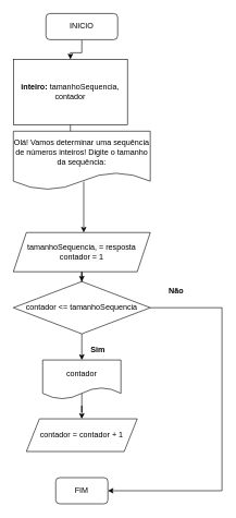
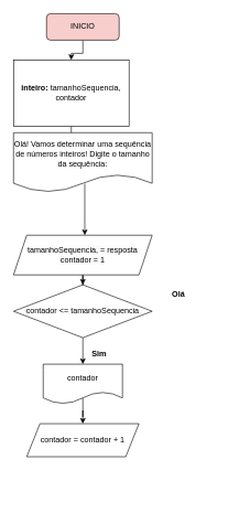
  <mxCell id="0" />
  <mxCell id="1" parent="0" />
  <mxCell id="2" value="" style="edgeStyle=orthogonalEdgeStyle;rounded=0;orthogonalLoop=1;jettySize=auto;html=1;" parent="1" source="3" target="5" edge="1"><mxGeometry relative="1" as="geometry" /></mxCell>
- <mxCell id="3" value="&lt;font style=&quot;vertical-align: inherit;&quot;&gt;&lt;font style=&quot;vertical-align: inherit;&quot;&gt;INICIO&lt;/font&gt;&lt;/font&gt;" style="rounded=1;whiteSpace=wrap;html=1;" parent="1" vertex="1"><mxGeometry x="70" y="20" width="110" height="40" as="geometry" /></mxCell>
+ <mxCell id="3" value="&lt;font style=&quot;vertical-align: inherit;&quot;&gt;&lt;font style=&quot;vertical-align: inherit;&quot;&gt;INICIO&lt;/font&gt;&lt;/font&gt;" style="rounded=1;whiteSpace=wrap;html=1;fillColor=#f8cecc;" parent="1" vertex="1"><mxGeometry x="70" y="20" width="110" height="40" as="geometry" /></mxCell>
  <mxCell id="4" value="" style="edgeStyle=orthogonalEdgeStyle;rounded=0;orthogonalLoop=1;jettySize=auto;html=1;" parent="1" source="5" target="7" edge="1"><mxGeometry relative="1" as="geometry" /></mxCell>
  <mxCell id="5" value="&lt;b&gt;inteiro: &lt;/b&gt;tamanhoSequencia, contador" style="rounded=0;whiteSpace=wrap;html=1;" parent="1" vertex="1"><mxGeometry x="20" y="90" width="175" height="100" as="geometry" /></mxCell>
  <mxCell id="6" value="" style="edgeStyle=orthogonalEdgeStyle;rounded=0;orthogonalLoop=1;jettySize=auto;html=1;exitX=0.514;exitY=0.856;exitDx=0;exitDy=0;exitPerimeter=0;" parent="1" source="7" target="9" edge="1"><mxGeometry relative="1" as="geometry"><Array as="points"><mxPoint x="128" y="340" /><mxPoint x="128" y="340" /></Array></mxGeometry></mxCell>
  <mxCell id="7" value="Olá! Vamos determinar uma sequência de números inteiros! Digite o tamanho da sequência:" style="shape=document;whiteSpace=wrap;html=1;boundedLbl=1;" parent="1" vertex="1"><mxGeometry x="20" y="200" width="210" height="90" as="geometry" /></mxCell>
  <mxCell id="8" value="" style="edgeStyle=orthogonalEdgeStyle;rounded=0;orthogonalLoop=1;jettySize=auto;html=1;" parent="1" source="9" target="11" edge="1"><mxGeometry relative="1" as="geometry" /></mxCell>
  <mxCell id="9" value="&lt;br&gt;&lt;span style=&quot;color: rgb(0, 0, 0); font-family: Helvetica; font-size: 12px; font-style: normal; font-variant-ligatures: normal; font-variant-caps: normal; font-weight: 400; letter-spacing: normal; orphans: 2; text-align: center; text-indent: 0px; text-transform: none; widows: 2; word-spacing: 0px; -webkit-text-stroke-width: 0px; white-space: normal; background-color: rgb(251, 251, 251); text-decoration-thickness: initial; text-decoration-style: initial; text-decoration-color: initial; display: inline !important; float: none;&quot;&gt;tamanhoSequencia, = resposta&lt;/span&gt;&lt;div&gt;&lt;span style=&quot;color: rgb(0, 0, 0); font-family: Helvetica; font-size: 12px; font-style: normal; font-variant-ligatures: normal; font-variant-caps: normal; letter-spacing: normal; orphans: 2; text-align: center; text-indent: 0px; text-transform: none; widows: 2; word-spacing: 0px; -webkit-text-stroke-width: 0px; white-space: normal; background-color: rgb(251, 251, 251); text-decoration-thickness: initial; text-decoration-style: initial; text-decoration-color: initial; float: none; display: inline !important;&quot;&gt;c&lt;/span&gt;&lt;span style=&quot;forced-color-adjust: none; color: rgb(0, 0, 0); font-family: Helvetica; font-size: 12px; font-style: normal; font-variant-ligatures: normal; font-variant-caps: normal; letter-spacing: normal; orphans: 2; text-align: center; text-indent: 0px; text-transform: none; widows: 2; word-spacing: 0px; -webkit-text-stroke-width: 0px; white-space: normal; background-color: rgb(251, 251, 251); text-decoration-thickness: initial; text-decoration-style: initial; text-decoration-color: initial;&quot;&gt;ontador = 1&lt;/span&gt;&lt;br&gt;&lt;br&gt;&lt;/div&gt;" style="shape=parallelogram;perimeter=parallelogramPerimeter;whiteSpace=wrap;html=1;fixedSize=1;" parent="1" vertex="1"><mxGeometry x="20" y="355" width="210" height="60" as="geometry" /></mxCell>
  <mxCell id="10" value="" style="edgeStyle=orthogonalEdgeStyle;rounded=0;orthogonalLoop=1;jettySize=auto;html=1;" parent="1" source="11" target="13" edge="1"><mxGeometry relative="1" as="geometry" /></mxCell>
  <mxCell id="11" value="contador &amp;lt;= tamanhoSequencia" style="rhombus;whiteSpace=wrap;html=1;" parent="1" vertex="1"><mxGeometry x="20" y="430" width="210" height="80" as="geometry" /></mxCell>
  <mxCell id="12" value="" style="edgeStyle=orthogonalEdgeStyle;rounded=0;orthogonalLoop=1;jettySize=auto;html=1;exitX=0.5;exitY=0.817;exitDx=0;exitDy=0;exitPerimeter=0;" parent="1" source="13" target="16" edge="1"><mxGeometry relative="1" as="geometry" /></mxCell>
  <mxCell id="13" value="contador" style="shape=document;whiteSpace=wrap;html=1;boundedLbl=1;" parent="1" vertex="1"><mxGeometry x="65" y="550" width="120" height="60" as="geometry" /></mxCell>
  <mxCell id="14" value="&lt;b&gt;Sim&lt;/b&gt;" style="text;html=1;align=center;verticalAlign=middle;whiteSpace=wrap;rounded=0;" parent="1" vertex="1"><mxGeometry x="120" y="520" width="60" height="30" as="geometry" /></mxCell>
- <mxCell id="15" value="" style="endArrow=classic;html=1;rounded=0;entryX=1;entryY=0.5;entryDx=0;entryDy=0;exitX=1;exitY=0.5;exitDx=0;exitDy=0;" parent="1" source="11" target="17" edge="1"><mxGeometry width="50" height="50" relative="1" as="geometry"><mxPoint x="230" y="480" as="sourcePoint" /><mxPoint x="340" y="692.667" as="targetPoint" /><Array as="points"><mxPoint x="340" y="470" /><mxPoint x="340" y="750" /></Array></mxGeometry></mxCell>
  <mxCell id="16" value="contador = contador + 1" style="shape=parallelogram;perimeter=parallelogramPerimeter;whiteSpace=wrap;html=1;fixedSize=1;" parent="1" vertex="1"><mxGeometry x="40" y="640" width="170" height="50" as="geometry" /></mxCell>
- <mxCell id="17" value="FIM" style="rounded=1;whiteSpace=wrap;html=1;" parent="1" vertex="1"><mxGeometry x="85" y="730" width="80" height="40" as="geometry" /></mxCell>
- <mxCell id="18" value="&lt;b&gt;Não&lt;/b&gt;" style="text;html=1;align=center;verticalAlign=middle;whiteSpace=wrap;rounded=0;" parent="1" vertex="1"><mxGeometry x="240" y="430" width="60" height="30" as="geometry" /></mxCell>
+ <mxCell id="18" value="&lt;b&gt;Olá&lt;/b&gt;" style="text;html=1;align=center;verticalAlign=middle;whiteSpace=wrap;rounded=0;" parent="1" vertex="1"><mxGeometry x="240" y="430" width="60" height="30" as="geometry" /></mxCell>
